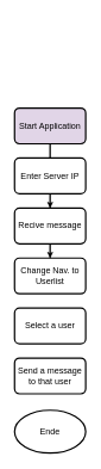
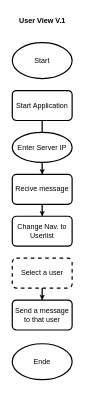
  <mxCell id="0" />
  <mxCell id="1" parent="0" />
+ <mxCell id="2" value="Start" style="strokeWidth=2;html=1;shape=mxgraph.flowchart.start_1;whiteSpace=wrap;" vertex="1" parent="1"><mxGeometry x="20" y="70" width="100" height="60" as="geometry" /></mxCell>
  <mxCell id="3" style="edgeStyle=orthogonalEdgeStyle;rounded=0;orthogonalLoop=1;jettySize=auto;html=1;endArrow=none;" edge="1" parent="1" source="4" target="10"><mxGeometry relative="1" as="geometry" /></mxCell>
- <mxCell id="4" value="Start Application" style="rounded=1;whiteSpace=wrap;html=1;absoluteArcSize=1;arcSize=14;strokeWidth=2;fillColor=#e1d5e7;" vertex="1" parent="1"><mxGeometry x="20" y="150" width="100" height="50" as="geometry" /></mxCell>
+ <mxCell id="4" value="Start Application" style="rounded=1;whiteSpace=wrap;html=1;absoluteArcSize=1;arcSize=14;strokeWidth=2;" vertex="1" parent="1"><mxGeometry x="20" y="150" width="100" height="50" as="geometry" /></mxCell>
+ <mxCell id="5" value="User View V.1" style="text;align=center;fontStyle=1;verticalAlign=middle;spacingLeft=3;spacingRight=3;strokeColor=none;rotatable=0;points=[[0,0.5],[1,0.5]];portConstraint=eastwest;html=1;" vertex="1" parent="1"><mxGeometry x="30" y="20" width="80" height="26" as="geometry" /></mxCell>
  <mxCell id="6" value="Change Nav. to Userlist" style="rounded=1;whiteSpace=wrap;html=1;absoluteArcSize=1;arcSize=14;strokeWidth=2;" vertex="1" parent="1"><mxGeometry x="20" y="360" width="100" height="50" as="geometry" /></mxCell>
  <mxCell id="7" style="edgeStyle=orthogonalEdgeStyle;rounded=0;orthogonalLoop=1;jettySize=auto;html=1;" edge="1" parent="1" source="8" target="6"><mxGeometry relative="1" as="geometry" /></mxCell>
  <mxCell id="8" value="Recive message&lt;span style=&quot;color: rgba(0, 0, 0, 0); font-family: monospace; font-size: 0px; text-align: start; text-wrap-mode: nowrap;&quot;&gt;%3CmxGraphModel%3E%3Croot%3E%3CmxCell%20id%3D%220%22%2F%3E%3CmxCell%20id%3D%221%22%20parent%3D%220%22%2F%3E%3CmxCell%20id%3D%222%22%20value%3D%22Enter%20Server%20IP%22%20style%3D%22rounded%3D1%3BwhiteSpace%3Dwrap%3Bhtml%3D1%3BabsoluteArcSize%3D1%3BarcSize%3D14%3BstrokeWidth%3D2%3B%22%20vertex%3D%221%22%20parent%3D%221%22%3E%3CmxGeometry%20x%3D%22364%22%20y%3D%22240%22%20width%3D%22100%22%20height%3D%2250%22%20as%3D%22geometry%22%2F%3E%3C%2FmxCell%3E%3C%2Froot%3E%3C%2FmxGraphModel%3E&lt;/span&gt;" style="rounded=1;whiteSpace=wrap;html=1;absoluteArcSize=1;arcSize=14;strokeWidth=2;" vertex="1" parent="1"><mxGeometry x="20" y="290" width="100" height="50" as="geometry" /></mxCell>
  <mxCell id="9" style="edgeStyle=orthogonalEdgeStyle;rounded=0;orthogonalLoop=1;jettySize=auto;html=1;" edge="1" parent="1" source="10" target="8"><mxGeometry relative="1" as="geometry" /></mxCell>
- <mxCell id="10" value="Enter Server IP" style="rounded=1;whiteSpace=wrap;html=1;absoluteArcSize=1;arcSize=14;strokeWidth=2;" vertex="1" parent="1"><mxGeometry x="20" y="220" width="100" height="50" as="geometry" /></mxCell>
- <mxCell id="12" value="Select a user" style="rounded=1;whiteSpace=wrap;html=1;absoluteArcSize=1;arcSize=14;strokeWidth=2;" vertex="1" parent="1"><mxGeometry x="20" y="430" width="100" height="50" as="geometry" /></mxCell>
+ <mxCell id="10" value="Enter Server IP" style="ellipse;whiteSpace=wrap;html=1;absoluteArcSize=1;arcSize=14;strokeWidth=2;" vertex="1" parent="1"><mxGeometry x="20" y="220" width="100" height="50" as="geometry" /></mxCell>
+ <mxCell id="11" style="edgeStyle=orthogonalEdgeStyle;rounded=0;orthogonalLoop=1;jettySize=auto;html=1;" edge="1" parent="1" source="12" target="13"><mxGeometry relative="1" as="geometry" /></mxCell>
+ <mxCell id="12" value="Select a user" style="rounded=1;whiteSpace=wrap;html=1;absoluteArcSize=1;arcSize=14;strokeWidth=2;dashed=1;" vertex="1" parent="1"><mxGeometry x="20" y="430" width="100" height="50" as="geometry" /></mxCell>
  <mxCell id="13" value="Send a message to that user" style="rounded=1;whiteSpace=wrap;html=1;absoluteArcSize=1;arcSize=14;strokeWidth=2;" vertex="1" parent="1"><mxGeometry x="20" y="500" width="100" height="50" as="geometry" /></mxCell>
  <mxCell id="14" value="Ende" style="strokeWidth=2;html=1;shape=mxgraph.flowchart.start_1;whiteSpace=wrap;" vertex="1" parent="1"><mxGeometry x="20" y="573" width="100" height="60" as="geometry" /></mxCell>
